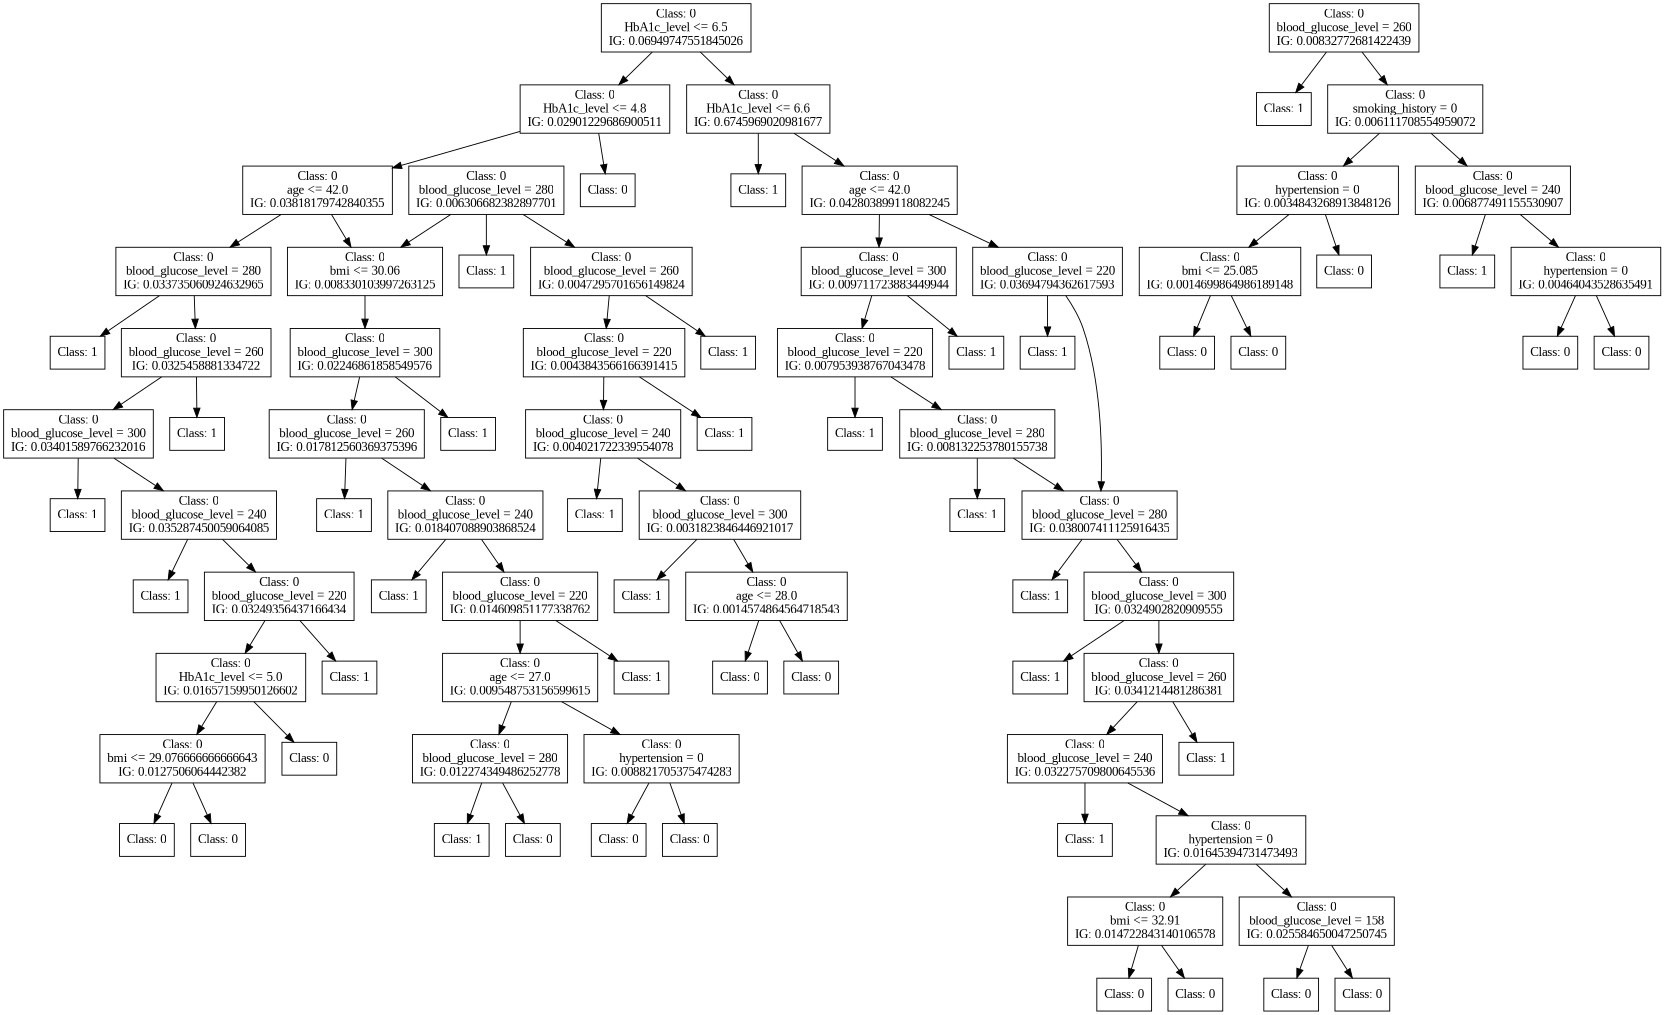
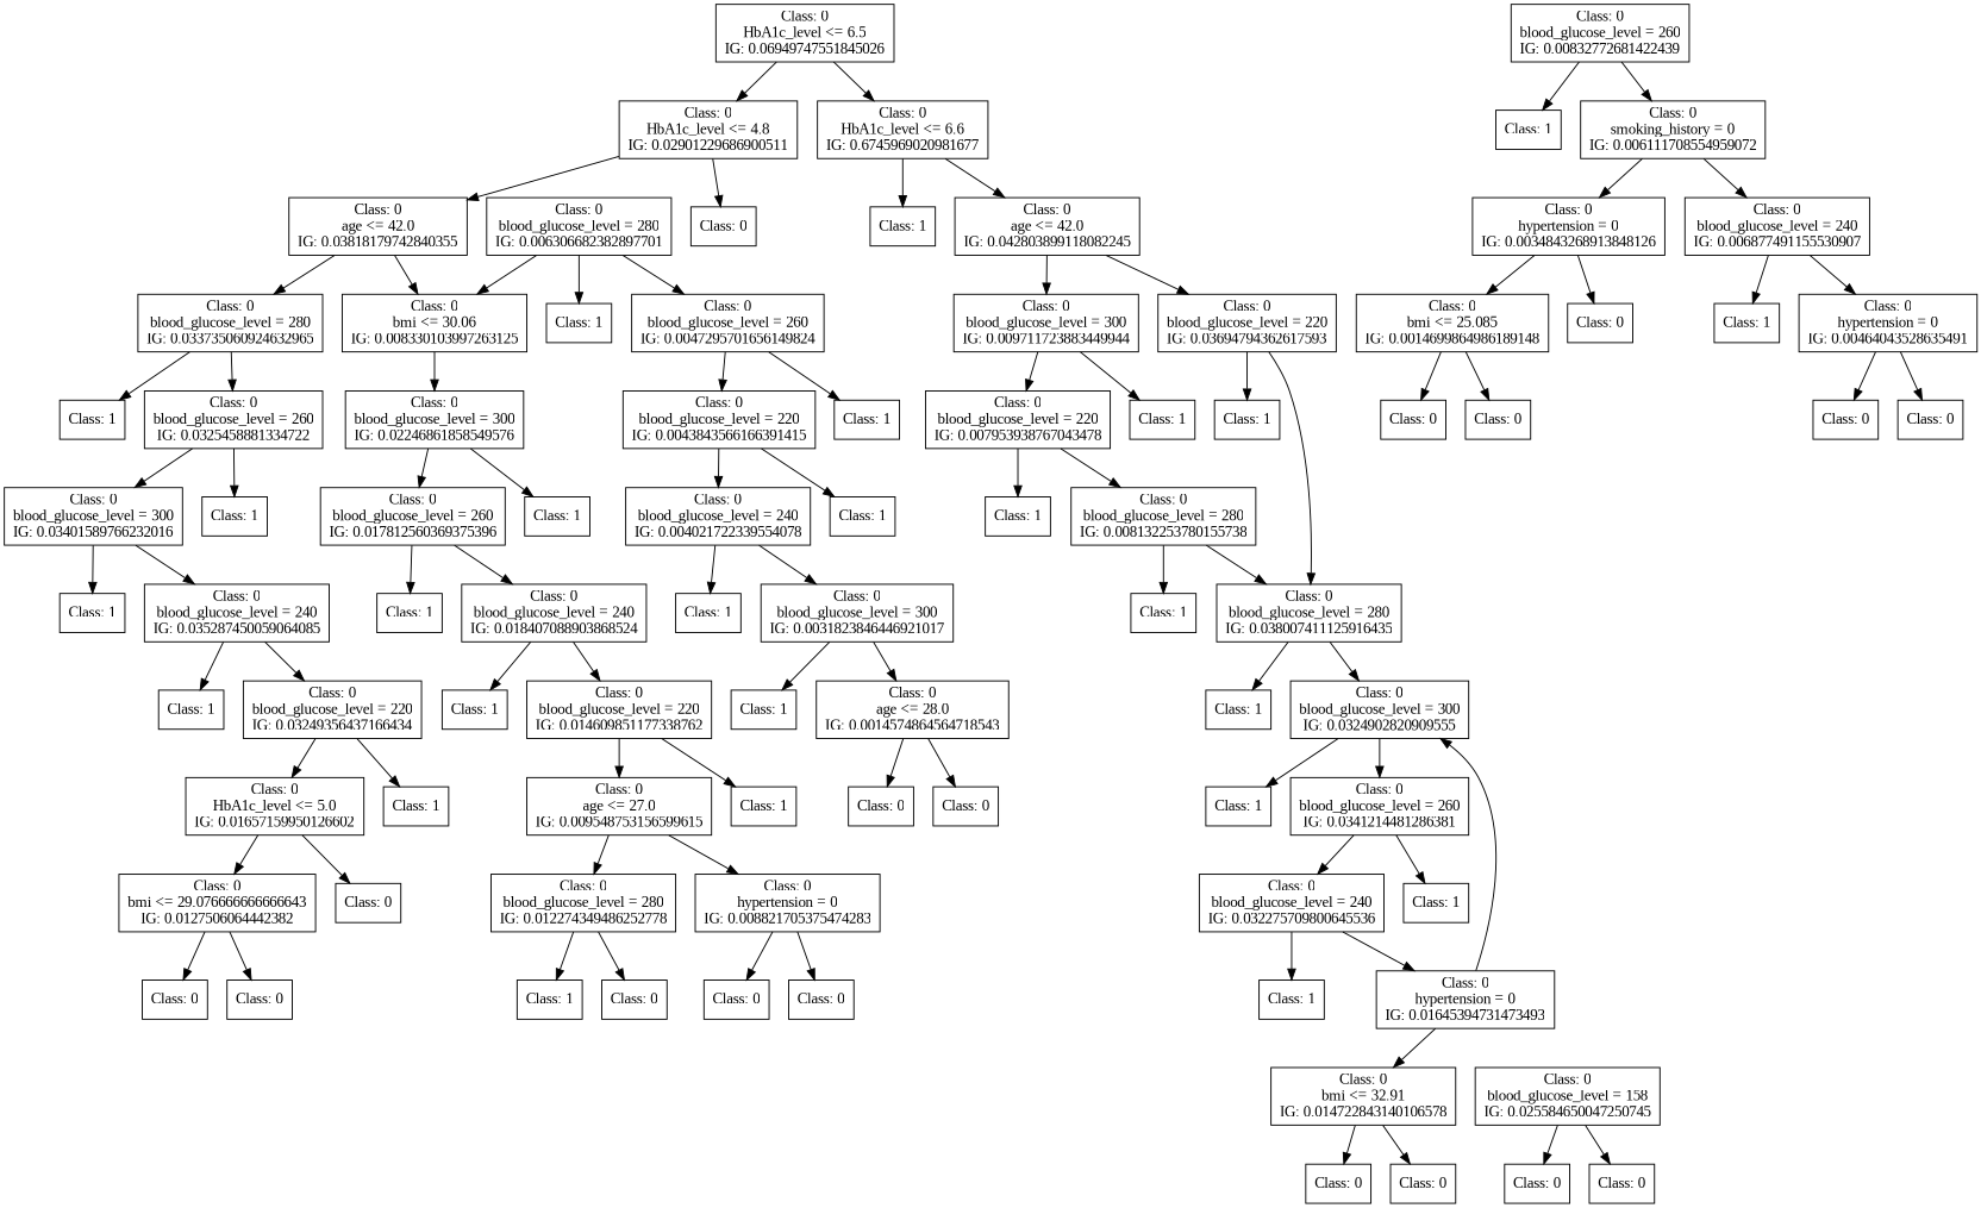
  digraph {
    fontname="Liberation Serif"
    rankdir=TD
    node [fontname="Liberation Serif" shape=box]
    edge [fontname="Liberation Serif"]
    n1 [label="Class: 0\nHbA1c_level <= 6.5\nIG: 0.06949747551845026"]
    n2 [label="Class: 0\nHbA1c_level <= 4.8\nIG: 0.02901229686900511"]
    n3 [label="Class: 0\nHbA1c_level <= 6.6\nIG: 0.6745969020981677"]
    n4 [label="Class: 0\n"]
    n5 [label="Class: 0\nage <= 42.0\nIG: 0.03818179742840355"]
    n6 [label="Class: 0\nage <= 42.0\nIG: 0.042803899118082245"]
    n7 [label="Class: 1\n"]
    n8 [label="Class: 0\nbmi <= 30.06\nIG: 0.008330103997263125"]
    n9 [label="Class: 0\nblood_glucose_level = 280\nIG: 0.033735060924632965"]
    n10 [label="Class: 0\nblood_glucose_level = 300\nIG: 0.02246861858549576"]
    n11 [label="Class: 1\n"]
    n12 [label="Class: 0\nblood_glucose_level = 260\nIG: 0.0325458881334722"]
    n13 [label="Class: 0\nblood_glucose_level = 280\nIG: 0.006306682382897701"]
    n14 [label="Class: 1\n"]
    n15 [label="Class: 0\nblood_glucose_level = 260\nIG: 0.0047295701656149824"]
    n16 [label="Class: 1\n"]
    n17 [label="Class: 0\nblood_glucose_level = 260\nIG: 0.017812560369375396"]
    n18 [label="Class: 1\n"]
    n19 [label="Class: 0\nblood_glucose_level = 220\nIG: 0.0043843566166391415"]
    n20 [label="Class: 1\n"]
    n21 [label="Class: 0\nblood_glucose_level = 240\nIG: 0.004021722339554078"]
    n22 [label="Class: 1\n"]
    n23 [label="Class: 0\nblood_glucose_level = 300\nIG: 0.0031823846446921017"]
    n24 [label="Class: 1\n"]
    n25 [label="Class: 0\nage <= 28.0\nIG: 0.0014574864564718543"]
    n26 [label="Class: 0\n"]
    n27 [label="Class: 0\n"]
    n28 [label="Class: 1\n"]
    n29 [label="Class: 0\nblood_glucose_level = 240\nIG: 0.018407088903868524"]
    n30 [label="Class: 1\n"]
    n31 [label="Class: 0\nblood_glucose_level = 220\nIG: 0.014609851177338762"]
    n32 [label="Class: 1\n"]
    n33 [label="Class: 0\nage <= 27.0\nIG: 0.009548753156599615"]
    n34 [label="Class: 0\nhypertension = 0\nIG: 0.008821705375474283"]
    n35 [label="Class: 0\nblood_glucose_level = 280\nIG: 0.012274349486252778"]
    n36 [label="Class: 0\n"]
    n37 [label="Class: 0\n"]
    n38 [label="Class: 1\n"]
    n39 [label="Class: 0\n"]
    n40 [label="Class: 1\n"]
    n41 [label="Class: 0\nblood_glucose_level = 300\nIG: 0.03401589766232016"]
    n42 [label="Class: 1\n"]
    n43 [label="Class: 0\nblood_glucose_level = 240\nIG: 0.035287450059064085"]
    n44 [label="Class: 1\n"]
    n45 [label="Class: 0\nblood_glucose_level = 220\nIG: 0.03249356437166434"]
    n46 [label="Class: 1\n"]
    n47 [label="Class: 0\nHbA1c_level <= 5.0\nIG: 0.01657159950126602"]
    n48 [label="Class: 0\n"]
    n49 [label="Class: 0\nbmi <= 29.076666666666643\nIG: 0.0127506064442382"]
    n50 [label="Class: 0\n"]
    n51 [label="Class: 0\n"]
    n52 [label="Class: 0\nblood_glucose_level = 300\nIG: 0.009711723883449944"]
    n53 [label="Class: 0\nblood_glucose_level = 220\nIG: 0.03694794362617593"]
    n54 [label="Class: 1\n"]
    n55 [label="Class: 0\nblood_glucose_level = 220\nIG: 0.007953938767043478"]
    n56 [label="Class: 1\n"]
    n57 [label="Class: 0\nblood_glucose_level = 280\nIG: 0.038007411125916435"]
    n58 [label="Class: 1\n"]
    n59 [label="Class: 0\nblood_glucose_level = 280\nIG: 0.008132253780155738"]
    n60 [label="Class: 1\n"]
    n61 [label="Class: 0\nblood_glucose_level = 260\nIG: 0.00832772681422439"]
    n62 [label="Class: 1\n"]
    n63 [label="Class: 0\nsmoking_history = 0\nIG: 0.006111708554959072"]
    n64 [label="Class: 0\nhypertension = 0\nIG: 0.0034843268913848126"]
    n65 [label="Class: 0\nblood_glucose_level = 240\nIG: 0.006877491155530907"]
    n66 [label="Class: 0\nbmi <= 25.085\nIG: 0.0014699864986189148"]
    n67 [label="Class: 0\n"]
    n68 [label="Class: 1\n"]
    n69 [label="Class: 0\nhypertension = 0\nIG: 0.00464043528635491"]
    n70 [label="Class: 0\n"]
    n71 [label="Class: 0\n"]
    n72 [label="Class: 0\n"]
    n73 [label="Class: 0\n"]
    n74 [label="Class: 1\n"]
    n75 [label="Class: 0\nblood_glucose_level = 300\nIG: 0.0324902820909555"]
    n76 [label="Class: 1\n"]
    n77 [label="Class: 0\nblood_glucose_level = 260\nIG: 0.0341214481286381"]
    n78 [label="Class: 1\n"]
    n79 [label="Class: 0\nblood_glucose_level = 240\nIG: 0.032275709800645536"]
    n80 [label="Class: 1\n"]
    n81 [label="Class: 0\nhypertension = 0\nIG: 0.01645394731473493"]
    n82 [label="Class: 0\nbmi <= 32.91\nIG: 0.014722843140106578"]
    n83 [label="Class: 0\nblood_glucose_level = 158\nIG: 0.025584650047250745"]
    n84 [label="Class: 0\n"]
    n85 [label="Class: 0\n"]
    n86 [label="Class: 0\n"]
    n87 [label="Class: 0\n"]
    n1 -> n2
    n1 -> n3
    n2 -> n4
    n2 -> n5
    n3 -> n6
    n3 -> n7
    n5 -> n8
    n5 -> n9
    n6 -> n52
    n6 -> n53
    n8 -> n10
    n9 -> n11
    n9 -> n12
    n10 -> n16
    n10 -> n17
    n12 -> n40
    n12 -> n41
    n13 -> n8
    n13 -> n14
    n13 -> n15
    n15 -> n18
    n15 -> n19
    n17 -> n28
    n17 -> n29
    n19 -> n20
    n19 -> n21
    n21 -> n22
    n21 -> n23
    n23 -> n24
    n23 -> n25
    n25 -> n26
    n25 -> n27
    n29 -> n30
    n29 -> n31
    n31 -> n32
    n31 -> n33
    n33 -> n34
    n33 -> n35
    n34 -> n36
    n34 -> n37
    n35 -> n38
    n35 -> n39
    n41 -> n42
    n41 -> n43
    n43 -> n44
    n43 -> n45
    n45 -> n46
    n45 -> n47
    n47 -> n48
    n47 -> n49
    n49 -> n50
    n49 -> n51
    n52 -> n54
    n52 -> n55
    n53 -> n56
    n53 -> n57
    n55 -> n58
    n55 -> n59
    n57 -> n74
    n57 -> n75
    n59 -> n57
    n59 -> n60
    n61 -> n62
    n61 -> n63
    n63 -> n64
    n63 -> n65
    n64 -> n66
    n64 -> n67
    n65 -> n68
    n65 -> n69
    n66 -> n70
    n66 -> n71
    n69 -> n72
    n69 -> n73
    n75 -> n76
    n75 -> n77
    n77 -> n78
    n77 -> n79
    n79 -> n80
    n79 -> n81
    n81 -> n82
-   n81 -> n83
+   n81 -> n75
    n82 -> n84
    n82 -> n85
    n83 -> n86
    n83 -> n87
  }
